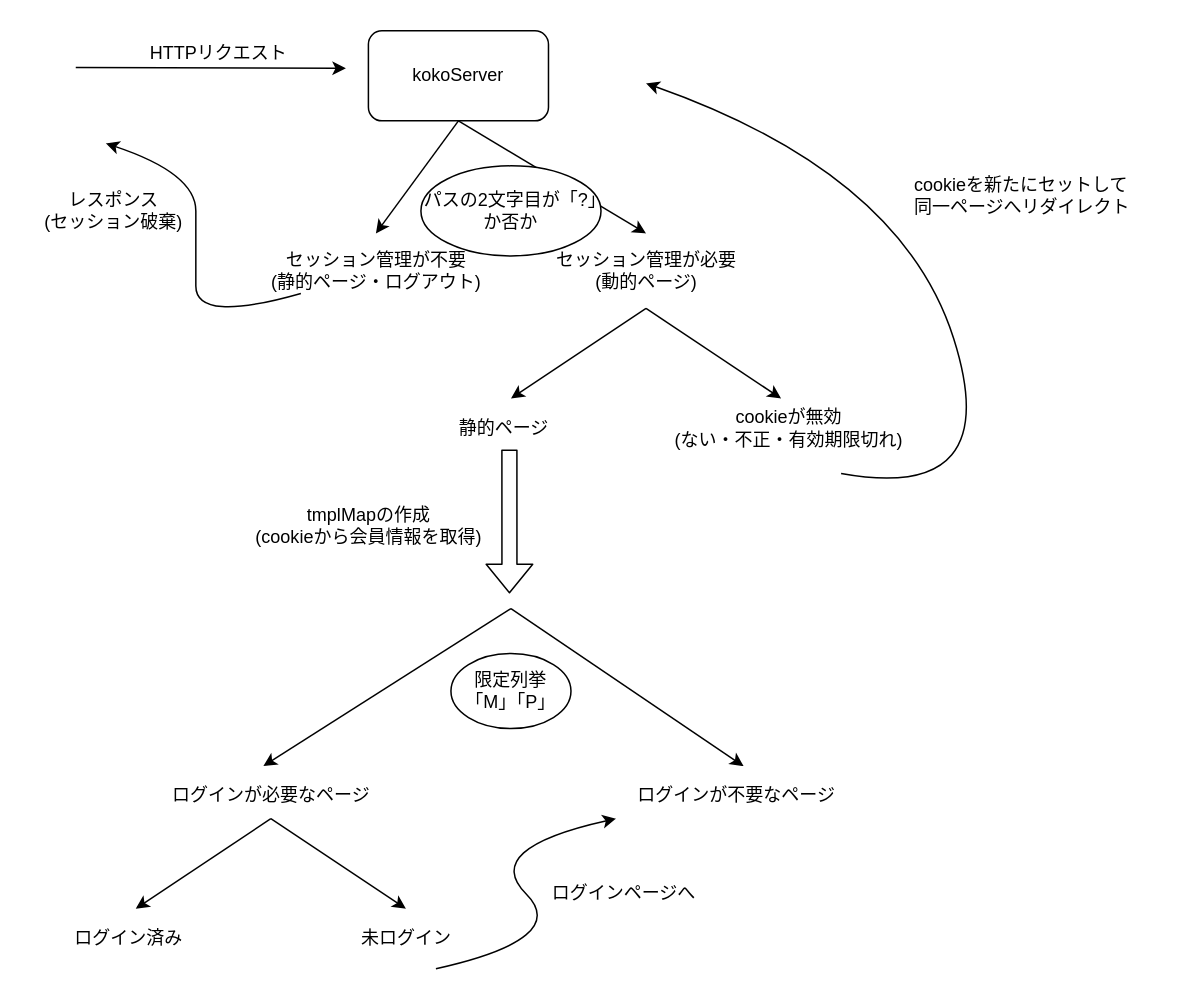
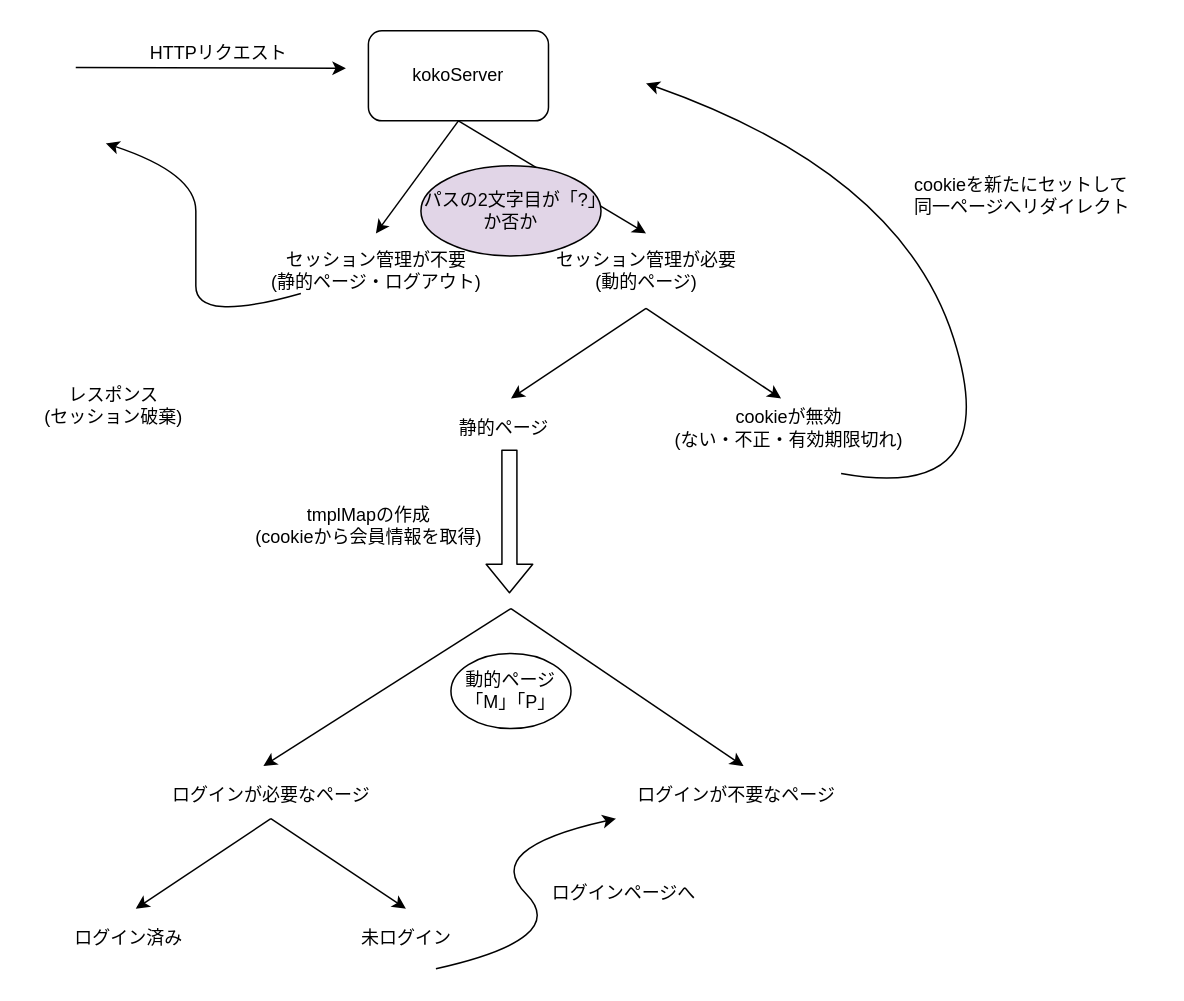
  <mxCell id="0" />
  <mxCell id="1" parent="0" />
  <mxCell id="2" value="" style="edgeStyle=none;html=1;" parent="1" edge="1"><mxGeometry relative="1" as="geometry"><mxPoint x="50" y="44.5" as="sourcePoint" /><mxPoint x="230" y="45" as="targetPoint" /></mxGeometry></mxCell>
  <mxCell id="3" value="HTTPリクエスト" style="text;html=1;align=center;verticalAlign=middle;resizable=0;points=[];autosize=1;strokeColor=none;fillColor=none;" parent="1" vertex="1"><mxGeometry x="90" y="25" width="110" height="20" as="geometry" /></mxCell>
  <mxCell id="4" value="kokoServer" style="rounded=1;whiteSpace=wrap;html=1;" parent="1" vertex="1"><mxGeometry x="245" y="20" width="120" height="60" as="geometry" /></mxCell>
  <mxCell id="5" value="" style="endArrow=classic;html=1;exitX=0.5;exitY=1;exitDx=0;exitDy=0;" parent="1" edge="1" source="4"><mxGeometry width="50" height="50" relative="1" as="geometry"><mxPoint x="340" y="85" as="sourcePoint" /><mxPoint x="250" y="155" as="targetPoint" /></mxGeometry></mxCell>
  <mxCell id="6" value="" style="endArrow=classic;html=1;exitX=0.5;exitY=1;exitDx=0;exitDy=0;" parent="1" edge="1" source="4"><mxGeometry width="50" height="50" relative="1" as="geometry"><mxPoint x="340" y="85" as="sourcePoint" /><mxPoint x="430" y="155" as="targetPoint" /></mxGeometry></mxCell>
  <mxCell id="7" value="cookieを新たにセットして&lt;br&gt;同一ページへリダイレクト" style="text;align=left;verticalAlign=middle;resizable=0;points=[];autosize=1;strokeColor=none;fillColor=none;html=1;" parent="1" vertex="1"><mxGeometry x="607" y="115" width="160" height="30" as="geometry" /></mxCell>
  <mxCell id="8" value="セッション管理が不要&lt;br&gt;(静的ページ・ログアウト)" style="text;html=1;align=center;verticalAlign=middle;resizable=0;points=[];autosize=1;strokeColor=none;fillColor=none;" parent="1" vertex="1"><mxGeometry x="170" y="165" width="160" height="30" as="geometry" /></mxCell>
  <mxCell id="9" value="セッション管理が必要&lt;br&gt;(動的ページ)" style="text;html=1;align=center;verticalAlign=middle;resizable=0;points=[];autosize=1;strokeColor=none;fillColor=none;" parent="1" vertex="1"><mxGeometry x="360" y="165" width="140" height="30" as="geometry" /></mxCell>
  <mxCell id="10" value="" style="curved=1;endArrow=classic;html=1;" parent="1" edge="1"><mxGeometry width="50" height="50" relative="1" as="geometry"><mxPoint x="200" y="195" as="sourcePoint" /><mxPoint x="70" y="95" as="targetPoint" /><Array as="points"><mxPoint x="130" y="215" /><mxPoint x="130" y="165" /><mxPoint x="130" y="115" /></Array></mxGeometry></mxCell>
- <mxCell id="11" value="レスポンス&lt;br&gt;(セッション破棄)" style="text;html=1;align=center;verticalAlign=middle;resizable=0;points=[];autosize=1;strokeColor=none;fillColor=none;" parent="1" vertex="1"><mxGeometry x="20" y="125" width="110" height="30" as="geometry" /></mxCell>
+ <mxCell id="11" value="レスポンス&lt;br&gt;(セッション破棄)" style="text;html=1;align=center;verticalAlign=middle;resizable=0;points=[];autosize=1;strokeColor=none;fillColor=none;" parent="1" vertex="1"><mxGeometry x="20" y="255" width="110" height="30" as="geometry" /></mxCell>
  <mxCell id="12" value="" style="curved=1;endArrow=classic;html=1;" parent="1" edge="1"><mxGeometry width="50" height="50" relative="1" as="geometry"><mxPoint x="560" y="315" as="sourcePoint" /><mxPoint x="430" y="55" as="targetPoint" /><Array as="points"><mxPoint x="670" y="335" /><mxPoint x="600" y="115" /></Array></mxGeometry></mxCell>
  <mxCell id="13" value="" style="endArrow=classic;html=1;" parent="1" edge="1"><mxGeometry width="50" height="50" relative="1" as="geometry"><mxPoint x="430" y="205" as="sourcePoint" /><mxPoint x="340" y="265" as="targetPoint" /></mxGeometry></mxCell>
  <mxCell id="14" value="" style="endArrow=classic;html=1;" parent="1" edge="1"><mxGeometry width="50" height="50" relative="1" as="geometry"><mxPoint x="430" y="205" as="sourcePoint" /><mxPoint x="520" y="265" as="targetPoint" /></mxGeometry></mxCell>
  <mxCell id="15" value="静的ページ" style="text;html=1;align=center;verticalAlign=middle;resizable=0;points=[];autosize=1;strokeColor=none;fillColor=none;" parent="1" vertex="1"><mxGeometry x="290" y="275" width="90" height="20" as="geometry" /></mxCell>
  <mxCell id="16" value="cookieが無効&lt;br&gt;(ない・不正・有効期限切れ)" style="text;html=1;align=center;verticalAlign=middle;resizable=0;points=[];autosize=1;strokeColor=none;fillColor=none;" parent="1" vertex="1"><mxGeometry x="440" y="270" width="170" height="30" as="geometry" /></mxCell>
- <mxCell id="17" value="パスの2文字目が「?」か否か" style="ellipse;whiteSpace=wrap;html=1;" parent="1" vertex="1"><mxGeometry x="280" y="110" width="120" height="60" as="geometry" /></mxCell>
+ <mxCell id="17" value="パスの2文字目が「?」か否か" style="ellipse;whiteSpace=wrap;html=1;fillColor=#e1d5e7;" parent="1" vertex="1"><mxGeometry x="280" y="110" width="120" height="60" as="geometry" /></mxCell>
  <mxCell id="18" value="" style="endArrow=classic;html=1;" parent="1" edge="1"><mxGeometry width="50" height="50" relative="1" as="geometry"><mxPoint x="340" y="405" as="sourcePoint" /><mxPoint x="175" y="510" as="targetPoint" /></mxGeometry></mxCell>
  <mxCell id="19" value="" style="endArrow=classic;html=1;" parent="1" edge="1"><mxGeometry width="50" height="50" relative="1" as="geometry"><mxPoint x="340" y="405" as="sourcePoint" /><mxPoint x="495" y="510" as="targetPoint" /></mxGeometry></mxCell>
  <mxCell id="20" value="ログインが必要なページ" style="text;html=1;align=center;verticalAlign=middle;resizable=0;points=[];autosize=1;strokeColor=none;fillColor=none;" parent="1" vertex="1"><mxGeometry x="105" y="520" width="150" height="20" as="geometry" /></mxCell>
  <mxCell id="21" value="ログインが不要なページ" style="text;html=1;align=center;verticalAlign=middle;resizable=0;points=[];autosize=1;strokeColor=none;fillColor=none;" parent="1" vertex="1"><mxGeometry x="415" y="520" width="150" height="20" as="geometry" /></mxCell>
- <mxCell id="22" value="限定列挙&lt;br&gt;「M」「P」" style="ellipse;whiteSpace=wrap;html=1;" parent="1" vertex="1"><mxGeometry x="300" y="435" width="80" height="50" as="geometry" /></mxCell>
+ <mxCell id="22" value="動的ページ&lt;br&gt;「M」「P」" style="ellipse;whiteSpace=wrap;html=1;" parent="1" vertex="1"><mxGeometry x="300" y="435" width="80" height="50" as="geometry" /></mxCell>
  <mxCell id="23" value="" style="shape=flexArrow;endArrow=classic;html=1;exitX=0.544;exitY=1.2;exitDx=0;exitDy=0;exitPerimeter=0;" parent="1" source="15" edge="1"><mxGeometry width="50" height="50" relative="1" as="geometry"><mxPoint x="310" y="465" as="sourcePoint" /><mxPoint x="339" y="395" as="targetPoint" /></mxGeometry></mxCell>
  <mxCell id="24" value="tmplMapの作成&lt;br&gt;(cookieから会員情報を取得)" style="text;html=1;align=center;verticalAlign=middle;resizable=0;points=[];autosize=1;strokeColor=none;fillColor=none;" parent="1" vertex="1"><mxGeometry x="160" y="335" width="170" height="30" as="geometry" /></mxCell>
  <mxCell id="25" value="" style="endArrow=classic;html=1;" parent="1" edge="1"><mxGeometry width="50" height="50" relative="1" as="geometry"><mxPoint x="180" y="545" as="sourcePoint" /><mxPoint x="90" y="605" as="targetPoint" /></mxGeometry></mxCell>
  <mxCell id="26" value="" style="endArrow=classic;html=1;" parent="1" edge="1"><mxGeometry width="50" height="50" relative="1" as="geometry"><mxPoint x="180" y="545" as="sourcePoint" /><mxPoint x="270" y="605" as="targetPoint" /></mxGeometry></mxCell>
  <mxCell id="27" value="ログイン済み" style="text;html=1;align=center;verticalAlign=middle;resizable=0;points=[];autosize=1;strokeColor=none;fillColor=none;" parent="1" vertex="1"><mxGeometry x="40" y="615" width="90" height="20" as="geometry" /></mxCell>
  <mxCell id="28" value="未ログイン" style="text;html=1;align=center;verticalAlign=middle;resizable=0;points=[];autosize=1;strokeColor=none;fillColor=none;" parent="1" vertex="1"><mxGeometry x="230" y="615" width="80" height="20" as="geometry" /></mxCell>
  <mxCell id="29" value="" style="curved=1;endArrow=classic;html=1;" parent="1" edge="1"><mxGeometry width="50" height="50" relative="1" as="geometry"><mxPoint x="290" y="645" as="sourcePoint" /><mxPoint x="410" y="545" as="targetPoint" /><Array as="points"><mxPoint x="380" y="625" /><mxPoint x="320" y="565" /></Array></mxGeometry></mxCell>
  <mxCell id="30" value="ログインページへ" style="text;html=1;align=center;verticalAlign=middle;resizable=0;points=[];autosize=1;strokeColor=none;fillColor=none;" parent="1" vertex="1"><mxGeometry x="360" y="585" width="110" height="20" as="geometry" /></mxCell>
